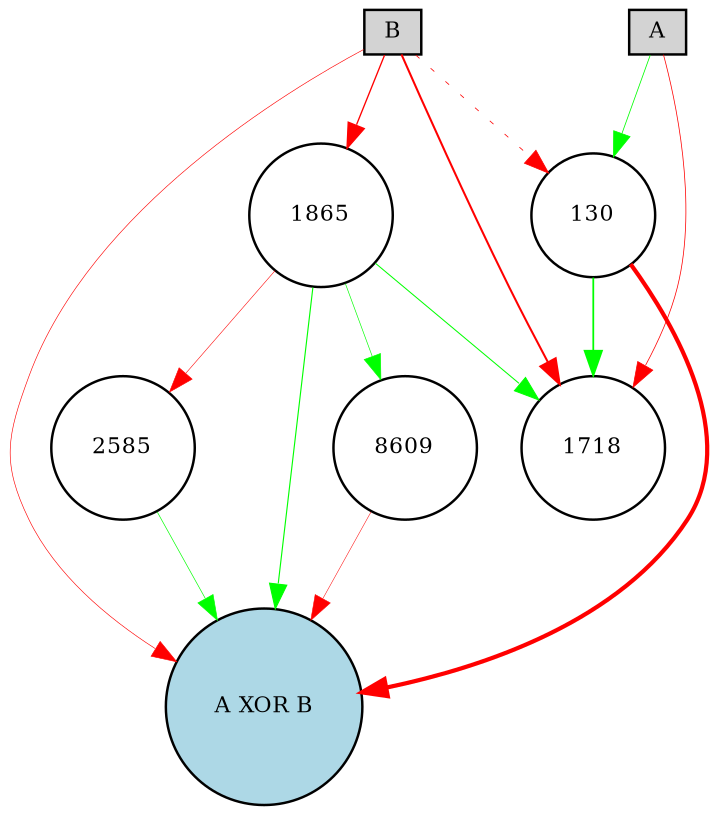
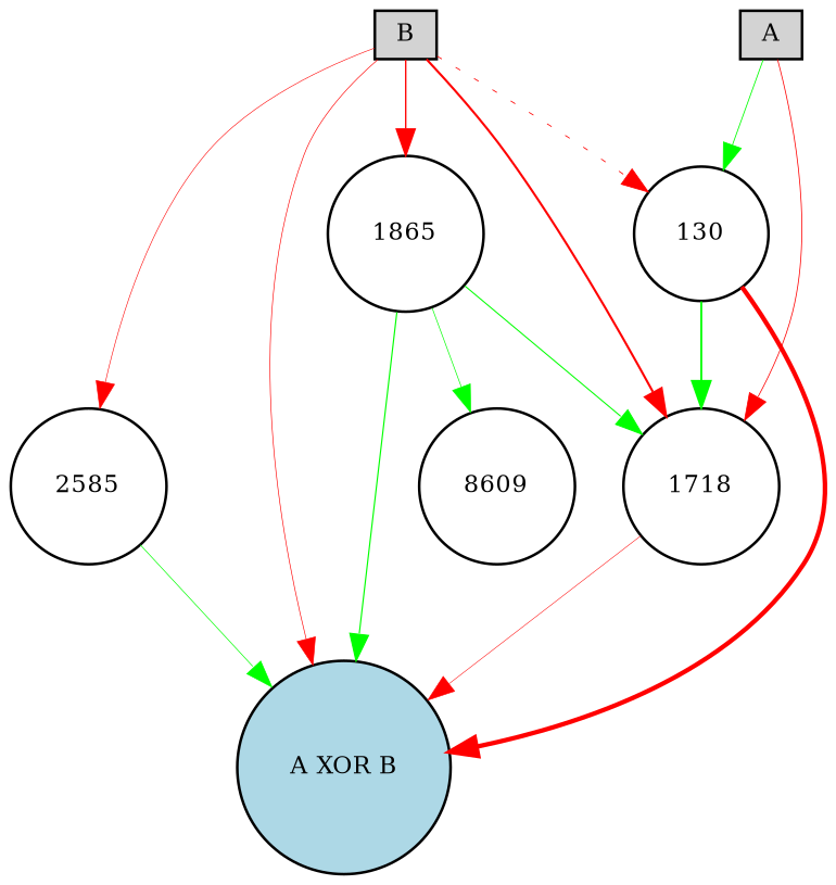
  digraph {
    node [fillcolor=white fontsize=9 shape=circle style=filled]
    edge [color=red style=solid]
    A [fillcolor=lightgray height=0.2 shape=box width=0.2]
    130 [height=0.2 width=0.2]
    1718 [height=0.2 width=0.2]
    "A XOR B" [fillcolor=lightblue height=0.2 width=0.2]
    B [fillcolor=lightgray height=0.2 shape=box width=0.2]
    1865 [height=0.2 width=0.2]
    n7 [height=0.2 label=8609 width=0.2]
    2585 [height=0.2 width=0.2]
    A -> 130 [color=green penwidth=0.3215064574380688]
    A -> 1718 [penwidth=0.3057123156459801]
    130 -> 1718 [color=green penwidth=0.7178601062564808]
    130 -> "A XOR B" [penwidth=1.7005201113411315]
-   n7 -> "A XOR B" [penwidth=0.2034515082332909]
+   1718 -> "A XOR B" [penwidth=0.2034515082332909]
    B -> 130 [penwidth=0.3165248495661488 style=dotted]
    B -> 1718 [penwidth=0.8257479368519759]
    B -> "A XOR B" [penwidth=0.251129061610471]
    B -> 1865 [penwidth=0.5378390060185174]
    1865 -> 1718 [color=green penwidth=0.4124935893751075]
    1865 -> "A XOR B" [color=green penwidth=0.4575786996787019]
    1865 -> n7 [color=green penwidth=0.2673467407362504]
-   1865 -> 2585 [penwidth=0.22592660211840132]
+   B -> 2585 [penwidth=0.22592660211840132]
    2585 -> "A XOR B" [color=green penwidth=0.27099411418684527]
  }
